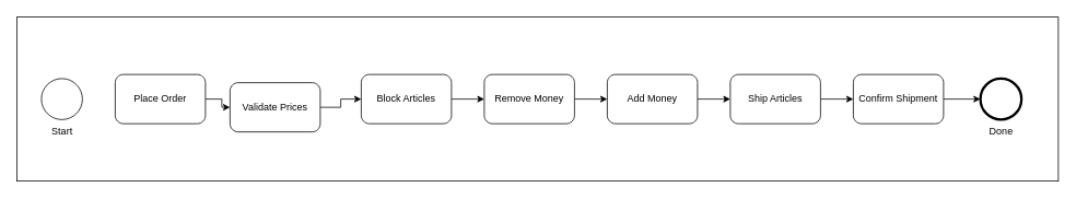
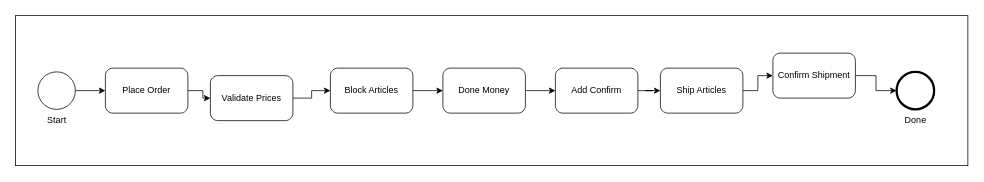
  <mxCell id="0" />
  <mxCell id="1" parent="0" />
  <mxCell id="2" value="" style="rounded=0;whiteSpace=wrap;html=1;" parent="1" vertex="1"><mxGeometry x="20" y="20" width="1270" height="200" as="geometry" /></mxCell>
  <mxCell id="3" style="edgeStyle=orthogonalEdgeStyle;rounded=0;orthogonalLoop=1;jettySize=auto;html=1;entryX=0;entryY=0.5;entryDx=0;entryDy=0;entryPerimeter=0;" parent="1" source="4" target="6" edge="1"><mxGeometry relative="1" as="geometry" /></mxCell>
  <mxCell id="4" value="Place Order" style="points=[[0.25,0,0],[0.5,0,0],[0.75,0,0],[1,0.25,0],[1,0.5,0],[1,0.75,0],[0.75,1,0],[0.5,1,0],[0.25,1,0],[0,0.75,0],[0,0.5,0],[0,0.25,0]];shape=mxgraph.bpmn.task;whiteSpace=wrap;rectStyle=rounded;size=10;html=1;container=1;expand=0;collapsible=0;taskMarker=abstract;" parent="1" vertex="1"><mxGeometry x="140" y="90" width="110" height="60" as="geometry" /></mxCell>
  <mxCell id="5" style="edgeStyle=orthogonalEdgeStyle;rounded=0;orthogonalLoop=1;jettySize=auto;html=1;entryX=0;entryY=0.5;entryDx=0;entryDy=0;entryPerimeter=0;" parent="1" source="6" target="8" edge="1"><mxGeometry relative="1" as="geometry" /></mxCell>
  <mxCell id="6" value="Validate Prices" style="points=[[0.25,0,0],[0.5,0,0],[0.75,0,0],[1,0.25,0],[1,0.5,0],[1,0.75,0],[0.75,1,0],[0.5,1,0],[0.25,1,0],[0,0.75,0],[0,0.5,0],[0,0.25,0]];shape=mxgraph.bpmn.task;whiteSpace=wrap;rectStyle=rounded;size=10;html=1;container=1;expand=0;collapsible=0;taskMarker=abstract;" parent="1" vertex="1"><mxGeometry x="280" y="100" width="110" height="60" as="geometry" /></mxCell>
  <mxCell id="7" style="edgeStyle=orthogonalEdgeStyle;rounded=0;orthogonalLoop=1;jettySize=auto;html=1;entryX=0;entryY=0.5;entryDx=0;entryDy=0;entryPerimeter=0;" parent="1" source="8" target="10" edge="1"><mxGeometry relative="1" as="geometry" /></mxCell>
  <mxCell id="8" value="Block Articles" style="points=[[0.25,0,0],[0.5,0,0],[0.75,0,0],[1,0.25,0],[1,0.5,0],[1,0.75,0],[0.75,1,0],[0.5,1,0],[0.25,1,0],[0,0.75,0],[0,0.5,0],[0,0.25,0]];shape=mxgraph.bpmn.task;whiteSpace=wrap;rectStyle=rounded;size=10;html=1;container=1;expand=0;collapsible=0;taskMarker=abstract;" parent="1" vertex="1"><mxGeometry x="440" y="90" width="110" height="60" as="geometry" /></mxCell>
  <mxCell id="9" style="edgeStyle=orthogonalEdgeStyle;rounded=0;orthogonalLoop=1;jettySize=auto;html=1;entryX=0;entryY=0.5;entryDx=0;entryDy=0;entryPerimeter=0;" parent="1" source="10" target="12" edge="1"><mxGeometry relative="1" as="geometry" /></mxCell>
- <mxCell id="10" value="Remove Money" style="points=[[0.25,0,0],[0.5,0,0],[0.75,0,0],[1,0.25,0],[1,0.5,0],[1,0.75,0],[0.75,1,0],[0.5,1,0],[0.25,1,0],[0,0.75,0],[0,0.5,0],[0,0.25,0]];shape=mxgraph.bpmn.task;whiteSpace=wrap;rectStyle=rounded;size=10;html=1;container=1;expand=0;collapsible=0;taskMarker=abstract;" parent="1" vertex="1"><mxGeometry x="590" y="90" width="110" height="60" as="geometry" /></mxCell>
+ <mxCell id="10" value="Done Money" style="points=[[0.25,0,0],[0.5,0,0],[0.75,0,0],[1,0.25,0],[1,0.5,0],[1,0.75,0],[0.75,1,0],[0.5,1,0],[0.25,1,0],[0,0.75,0],[0,0.5,0],[0,0.25,0]];shape=mxgraph.bpmn.task;whiteSpace=wrap;rectStyle=rounded;size=10;html=1;container=1;expand=0;collapsible=0;taskMarker=abstract;" parent="1" vertex="1"><mxGeometry x="590" y="90" width="110" height="60" as="geometry" /></mxCell>
  <mxCell id="11" style="edgeStyle=orthogonalEdgeStyle;rounded=0;orthogonalLoop=1;jettySize=auto;html=1;entryX=0;entryY=0.5;entryDx=0;entryDy=0;entryPerimeter=0;" parent="1" source="12" target="16" edge="1"><mxGeometry relative="1" as="geometry"><mxPoint x="948" y="120" as="targetPoint" /></mxGeometry></mxCell>
- <mxCell id="12" value="Add Money" style="points=[[0.25,0,0],[0.5,0,0],[0.75,0,0],[1,0.25,0],[1,0.5,0],[1,0.75,0],[0.75,1,0],[0.5,1,0],[0.25,1,0],[0,0.75,0],[0,0.5,0],[0,0.25,0]];shape=mxgraph.bpmn.task;whiteSpace=wrap;rectStyle=rounded;size=10;html=1;container=1;expand=0;collapsible=0;taskMarker=abstract;" parent="1" vertex="1"><mxGeometry x="740" y="90" width="110" height="60" as="geometry" /></mxCell>
+ <mxCell id="12" value="Add Confirm" style="points=[[0.25,0,0],[0.5,0,0],[0.75,0,0],[1,0.25,0],[1,0.5,0],[1,0.75,0],[0.75,1,0],[0.5,1,0],[0.25,1,0],[0,0.75,0],[0,0.5,0],[0,0.25,0]];shape=mxgraph.bpmn.task;whiteSpace=wrap;rectStyle=rounded;size=10;html=1;container=1;expand=0;collapsible=0;taskMarker=abstract;" parent="1" vertex="1"><mxGeometry x="740" y="90" width="110" height="60" as="geometry" /></mxCell>
+ <mxCell id="13" style="edgeStyle=orthogonalEdgeStyle;rounded=0;orthogonalLoop=1;jettySize=auto;html=1;entryX=0;entryY=0.5;entryDx=0;entryDy=0;entryPerimeter=0;" parent="1" source="14" target="4" edge="1"><mxGeometry relative="1" as="geometry" /></mxCell>
  <mxCell id="14" value="Start" style="points=[[0.145,0.145,0],[0.5,0,0],[0.855,0.145,0],[1,0.5,0],[0.855,0.855,0],[0.5,1,0],[0.145,0.855,0],[0,0.5,0]];shape=mxgraph.bpmn.event;html=1;verticalLabelPosition=bottom;labelBackgroundColor=#ffffff;verticalAlign=top;align=center;perimeter=ellipsePerimeter;outlineConnect=0;aspect=fixed;outline=standard;symbol=general;" parent="1" vertex="1"><mxGeometry x="50" y="95" width="50" height="50" as="geometry" /></mxCell>
  <mxCell id="15" value="" style="edgeStyle=orthogonalEdgeStyle;rounded=0;orthogonalLoop=1;jettySize=auto;html=1;" edge="1" parent="1" source="16" target="18"><mxGeometry relative="1" as="geometry" /></mxCell>
- <mxCell id="16" value="Ship Articles" style="points=[[0.25,0,0],[0.5,0,0],[0.75,0,0],[1,0.25,0],[1,0.5,0],[1,0.75,0],[0.75,1,0],[0.5,1,0],[0.25,1,0],[0,0.75,0],[0,0.5,0],[0,0.25,0]];shape=mxgraph.bpmn.task;whiteSpace=wrap;rectStyle=rounded;size=10;html=1;container=1;expand=0;collapsible=0;taskMarker=abstract;" parent="1" vertex="1"><mxGeometry x="890" y="90" width="110" height="60" as="geometry" /></mxCell>
+ <mxCell id="16" value="Ship Articles" style="points=[[0.25,0,0],[0.5,0,0],[0.75,0,0],[1,0.25,0],[1,0.5,0],[1,0.75,0],[0.75,1,0],[0.5,1,0],[0.25,1,0],[0,0.75,0],[0,0.5,0],[0,0.25,0]];shape=mxgraph.bpmn.task;whiteSpace=wrap;rectStyle=rounded;size=10;html=1;container=1;expand=0;collapsible=0;taskMarker=abstract;" parent="1" vertex="1"><mxGeometry x="880" y="90" width="110" height="60" as="geometry" /></mxCell>
  <mxCell id="17" value="" style="edgeStyle=orthogonalEdgeStyle;rounded=0;orthogonalLoop=1;jettySize=auto;html=1;entryX=0;entryY=0.5;entryDx=0;entryDy=0;entryPerimeter=0;" edge="1" parent="1" source="18" target="19"><mxGeometry relative="1" as="geometry"><mxPoint x="1245" y="120" as="targetPoint" /></mxGeometry></mxCell>
- <mxCell id="18" value="Confirm Shipment" style="points=[[0.25,0,0],[0.5,0,0],[0.75,0,0],[1,0.25,0],[1,0.5,0],[1,0.75,0],[0.75,1,0],[0.5,1,0],[0.25,1,0],[0,0.75,0],[0,0.5,0],[0,0.25,0]];shape=mxgraph.bpmn.task;whiteSpace=wrap;rectStyle=rounded;size=10;html=1;container=1;expand=0;collapsible=0;taskMarker=abstract;" vertex="1" parent="1"><mxGeometry x="1040" y="90" width="110" height="60" as="geometry" /></mxCell>
+ <mxCell id="18" value="Confirm Shipment" style="points=[[0.25,0,0],[0.5,0,0],[0.75,0,0],[1,0.25,0],[1,0.5,0],[1,0.75,0],[0.75,1,0],[0.5,1,0],[0.25,1,0],[0,0.75,0],[0,0.5,0],[0,0.25,0]];shape=mxgraph.bpmn.task;whiteSpace=wrap;rectStyle=rounded;size=10;html=1;container=1;expand=0;collapsible=0;taskMarker=abstract;" vertex="1" parent="1"><mxGeometry x="1030" y="70" width="110" height="60" as="geometry" /></mxCell>
  <mxCell id="19" value="Done" style="points=[[0.145,0.145,0],[0.5,0,0],[0.855,0.145,0],[1,0.5,0],[0.855,0.855,0],[0.5,1,0],[0.145,0.855,0],[0,0.5,0]];shape=mxgraph.bpmn.event;html=1;verticalLabelPosition=bottom;labelBackgroundColor=#ffffff;verticalAlign=top;align=center;perimeter=ellipsePerimeter;outlineConnect=0;aspect=fixed;outline=standard;symbol=general;strokeWidth=3;" vertex="1" parent="1"><mxGeometry x="1195" y="95" width="50" height="50" as="geometry" /></mxCell>
